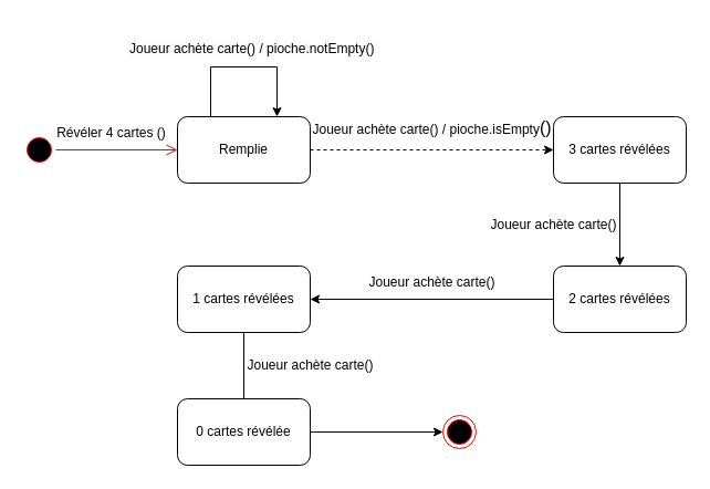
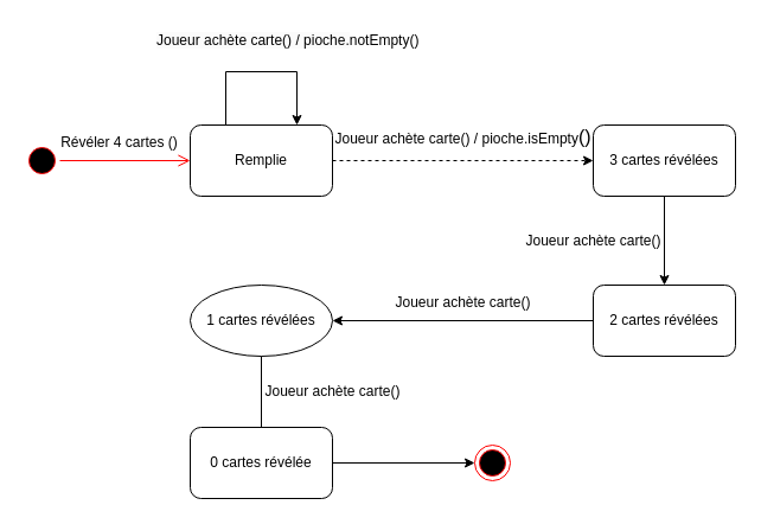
  <mxCell id="0" />
  <mxCell id="1" parent="0" />
  <mxCell id="2" value="" style="ellipse;html=1;shape=startState;fillColor=#000000;strokeColor=#ff0000;" vertex="1" parent="1"><mxGeometry x="20" y="120" width="30" height="30" as="geometry" /></mxCell>
  <mxCell id="3" value="" style="edgeStyle=orthogonalEdgeStyle;html=1;verticalAlign=bottom;endArrow=open;endSize=8;strokeColor=#ff0000;rounded=0;entryX=0;entryY=0.5;entryDx=0;entryDy=0;" edge="1" source="2" parent="1" target="4"><mxGeometry relative="1" as="geometry"><mxPoint x="130" y="135" as="targetPoint" /></mxGeometry></mxCell>
  <mxCell id="4" value="Remplie" style="rounded=1;whiteSpace=wrap;html=1;" vertex="1" parent="1"><mxGeometry x="160" y="105" width="120" height="60" as="geometry" /></mxCell>
  <mxCell id="5" value="Révéler 4 cartes ()" style="text;html=1;align=center;verticalAlign=middle;resizable=0;points=[];autosize=1;strokeColor=none;fillColor=none;" vertex="1" parent="1"><mxGeometry x="40" y="105" width="120" height="30" as="geometry" /></mxCell>
  <mxCell id="6" value="3 cartes révélées" style="rounded=1;whiteSpace=wrap;html=1;" vertex="1" parent="1"><mxGeometry x="500" y="105" width="120" height="60" as="geometry" /></mxCell>
  <mxCell id="7" value="2 cartes révélées" style="rounded=1;whiteSpace=wrap;html=1;" vertex="1" parent="1"><mxGeometry x="500" y="240" width="120" height="60" as="geometry" /></mxCell>
- <mxCell id="8" value="1 cartes révélées" style="rounded=1;whiteSpace=wrap;html=1;" vertex="1" parent="1"><mxGeometry x="160" y="240" width="120" height="60" as="geometry" /></mxCell>
+ <mxCell id="8" value="1 cartes révélées" style="ellipse;whiteSpace=wrap;html=1;" vertex="1" parent="1"><mxGeometry x="160" y="240" width="120" height="60" as="geometry" /></mxCell>
  <mxCell id="9" style="edgeStyle=orthogonalEdgeStyle;rounded=0;orthogonalLoop=1;jettySize=auto;html=1;exitX=1;exitY=0.5;exitDx=0;exitDy=0;" edge="1" parent="1" source="10" target="21"><mxGeometry relative="1" as="geometry" /></mxCell>
  <mxCell id="10" value="0 cartes révélée" style="rounded=1;whiteSpace=wrap;html=1;" vertex="1" parent="1"><mxGeometry x="160" y="360" width="120" height="60" as="geometry" /></mxCell>
  <mxCell id="11" value="" style="endArrow=classic;html=1;rounded=0;exitX=1;exitY=0.5;exitDx=0;exitDy=0;entryX=0;entryY=0.5;entryDx=0;entryDy=0;dashed=1;" edge="1" parent="1" source="4" target="6"><mxGeometry width="50" height="50" relative="1" as="geometry"><mxPoint x="340" y="210" as="sourcePoint" /><mxPoint x="390" y="160" as="targetPoint" /></mxGeometry></mxCell>
  <mxCell id="12" value="Joueur achète carte() / pioche.isEmpty&lt;span style=&quot;margin: 0px; padding: 0px; user-select: text; -webkit-user-drag: none; -webkit-tap-highlight-color: transparent; font-family: Calibri, Calibri_EmbeddedFont, Calibri_MSFontService, sans-serif; font-size: 16px; font-variant-ligatures: none; text-align: left; background-color: rgb(255, 255, 255);&quot; class=&quot;NormalTextRun SCXW396026 BCX8&quot;&gt;()&lt;/span&gt;" style="text;html=1;align=center;verticalAlign=middle;resizable=0;points=[];autosize=1;strokeColor=none;fillColor=none;" vertex="1" parent="1"><mxGeometry x="270" y="100" width="240" height="30" as="geometry" /></mxCell>
  <mxCell id="13" value="" style="endArrow=classic;html=1;rounded=0;exitX=0.25;exitY=0;exitDx=0;exitDy=0;entryX=0.75;entryY=0;entryDx=0;entryDy=0;edgeStyle=elbowEdgeStyle;elbow=vertical;" edge="1" parent="1"><mxGeometry width="50" height="50" relative="1" as="geometry"><mxPoint x="190" y="105" as="sourcePoint" /><mxPoint x="250" y="105" as="targetPoint" /><Array as="points"><mxPoint x="220" y="60" /></Array></mxGeometry></mxCell>
- <mxCell id="14" value="&lt;font face=&quot;Helvetica&quot; style=&quot;font-size: 12px;&quot;&gt;&lt;span style=&quot;color: rgb(0, 0, 0); font-style: normal; font-variant-ligatures: normal; font-variant-caps: normal; font-weight: 400; letter-spacing: normal; orphans: 2; text-align: center; text-indent: 0px; text-transform: none; widows: 2; word-spacing: 0px; -webkit-text-stroke-width: 0px; background-color: rgb(251, 251, 251); text-decoration-thickness: initial; text-decoration-style: initial; text-decoration-color: initial; float: none; display: inline !important;&quot;&gt;Joueur achète carte() / pioche.&lt;/span&gt;&lt;span class=&quot;NormalTextRun SCXW396026 BCX8&quot; style=&quot;border-color: var(--border-color); color: rgb(0, 0, 0); font-style: normal; font-variant-caps: normal; font-weight: 400; letter-spacing: normal; orphans: 2; text-indent: 0px; text-transform: none; widows: 2; word-spacing: 0px; -webkit-text-stroke-width: 0px; text-decoration-thickness: initial; text-decoration-style: initial; text-decoration-color: initial; margin: 0px; padding: 0px; user-select: text; -webkit-user-drag: none; -webkit-tap-highlight-color: transparent; font-variant-ligatures: none; text-align: left; background-color: rgb(255, 255, 255);&quot;&gt;notEmpty()&lt;/span&gt;&lt;/font&gt;" style="text;whiteSpace=wrap;html=1;" vertex="1" parent="1"><mxGeometry x="115" y="30" width="250" height="40" as="geometry" /></mxCell>
+ <mxCell id="14" value="&lt;font face=&quot;Helvetica&quot; style=&quot;font-size: 12px;&quot;&gt;&lt;span style=&quot;color: rgb(0, 0, 0); font-style: normal; font-variant-ligatures: normal; font-variant-caps: normal; font-weight: 400; letter-spacing: normal; orphans: 2; text-align: center; text-indent: 0px; text-transform: none; widows: 2; word-spacing: 0px; -webkit-text-stroke-width: 0px; background-color: rgb(251, 251, 251); text-decoration-thickness: initial; text-decoration-style: initial; text-decoration-color: initial; float: none; display: inline !important;&quot;&gt;Joueur achète carte() / pioche.&lt;/span&gt;&lt;span class=&quot;NormalTextRun SCXW396026 BCX8&quot; style=&quot;border-color: var(--border-color); color: rgb(0, 0, 0); font-style: normal; font-variant-caps: normal; font-weight: 400; letter-spacing: normal; orphans: 2; text-indent: 0px; text-transform: none; widows: 2; word-spacing: 0px; -webkit-text-stroke-width: 0px; text-decoration-thickness: initial; text-decoration-style: initial; text-decoration-color: initial; margin: 0px; padding: 0px; user-select: text; -webkit-user-drag: none; -webkit-tap-highlight-color: transparent; font-variant-ligatures: none; text-align: left; background-color: rgb(255, 255, 255);&quot;&gt;notEmpty()&lt;/span&gt;&lt;/font&gt;" style="text;whiteSpace=wrap;html=1;" vertex="1" parent="1"><mxGeometry x="130" y="20" width="250" height="40" as="geometry" /></mxCell>
  <mxCell id="15" value="" style="endArrow=classic;html=1;rounded=0;exitX=0.5;exitY=1;exitDx=0;exitDy=0;entryX=0.5;entryY=0;entryDx=0;entryDy=0;" edge="1" parent="1" source="6" target="7"><mxGeometry width="50" height="50" relative="1" as="geometry"><mxPoint x="350" y="260" as="sourcePoint" /><mxPoint x="400" y="210" as="targetPoint" /></mxGeometry></mxCell>
  <mxCell id="16" value="Joueur achète carte()" style="text;html=1;align=center;verticalAlign=middle;resizable=0;points=[];autosize=1;strokeColor=none;fillColor=none;" vertex="1" parent="1"><mxGeometry x="430" y="188" width="140" height="30" as="geometry" /></mxCell>
  <mxCell id="17" value="" style="endArrow=classic;html=1;rounded=0;exitX=0;exitY=0.5;exitDx=0;exitDy=0;entryX=1;entryY=0.5;entryDx=0;entryDy=0;" edge="1" parent="1" source="7" target="8"><mxGeometry width="50" height="50" relative="1" as="geometry"><mxPoint x="350" y="260" as="sourcePoint" /><mxPoint x="330" y="240" as="targetPoint" /></mxGeometry></mxCell>
  <mxCell id="18" value="Joueur achète carte()" style="text;html=1;align=center;verticalAlign=middle;resizable=0;points=[];autosize=1;strokeColor=none;fillColor=none;" vertex="1" parent="1"><mxGeometry x="320" y="240" width="140" height="30" as="geometry" /></mxCell>
  <mxCell id="19" value="" style="endArrow=none;html=1;rounded=0;exitX=0.5;exitY=1;exitDx=0;exitDy=0;entryX=0.5;entryY=0;entryDx=0;entryDy=0;" edge="1" parent="1" source="8" target="10"><mxGeometry width="50" height="50" relative="1" as="geometry"><mxPoint x="350" y="260" as="sourcePoint" /><mxPoint x="400" y="210" as="targetPoint" /></mxGeometry></mxCell>
  <mxCell id="20" value="Joueur achète carte()" style="text;html=1;align=center;verticalAlign=middle;resizable=0;points=[];autosize=1;strokeColor=none;fillColor=none;" vertex="1" parent="1"><mxGeometry x="210" y="315" width="140" height="30" as="geometry" /></mxCell>
  <mxCell id="21" value="" style="ellipse;html=1;shape=endState;fillColor=#000000;strokeColor=#ff0000;" vertex="1" parent="1"><mxGeometry x="400" y="375" width="30" height="30" as="geometry" /></mxCell>
